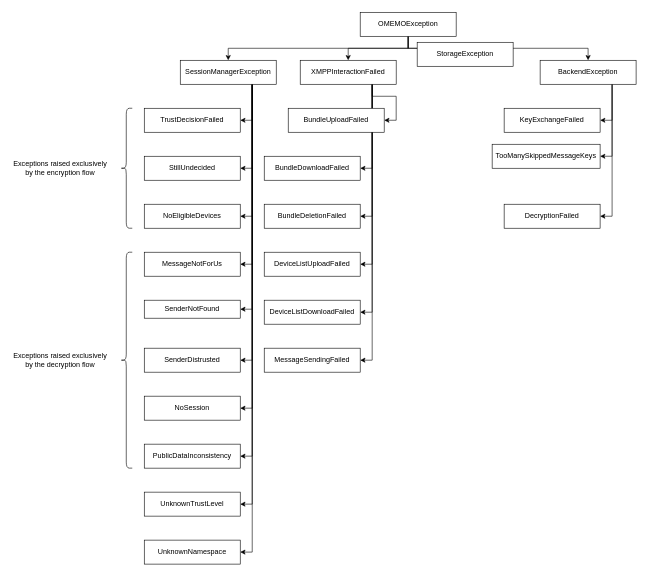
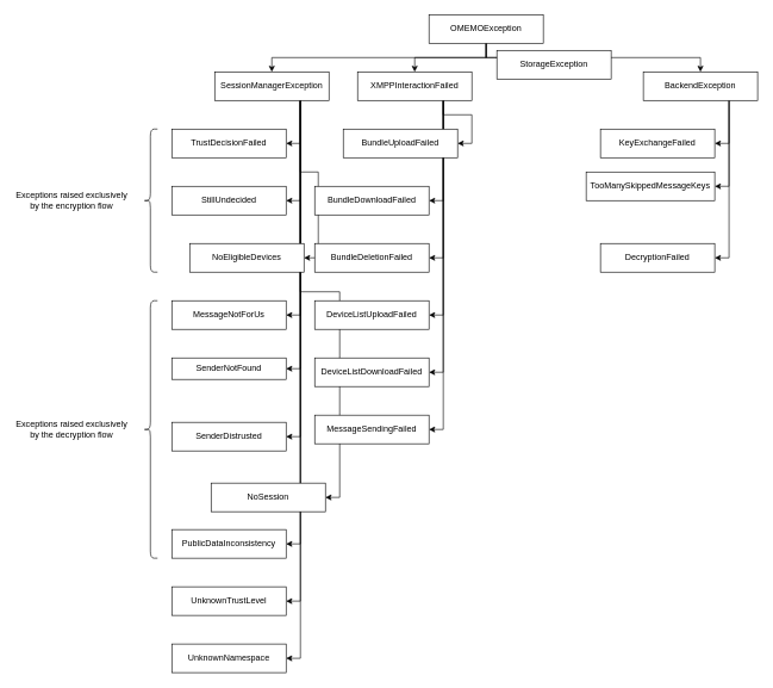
  <mxCell id="0" />
  <mxCell id="1" parent="0" />
  <mxCell id="2" style="edgeStyle=orthogonalEdgeStyle;rounded=0;orthogonalLoop=1;jettySize=auto;html=1;exitX=0.5;exitY=1;exitDx=0;exitDy=0;entryX=0.5;entryY=0;entryDx=0;entryDy=0;" parent="1" source="6" target="17" edge="1"><mxGeometry relative="1" as="geometry" /></mxCell>
  <mxCell id="3" style="edgeStyle=orthogonalEdgeStyle;rounded=0;orthogonalLoop=1;jettySize=auto;html=1;exitX=0.5;exitY=1;exitDx=0;exitDy=0;entryX=0.5;entryY=0;entryDx=0;entryDy=0;" parent="1" source="6" target="24" edge="1"><mxGeometry relative="1" as="geometry" /></mxCell>
  <mxCell id="4" style="edgeStyle=orthogonalEdgeStyle;rounded=0;orthogonalLoop=1;jettySize=auto;html=1;exitX=0.5;exitY=1;exitDx=0;exitDy=0;entryX=0.5;entryY=0;entryDx=0;entryDy=0;" parent="1" source="6" target="25" edge="1"><mxGeometry relative="1" as="geometry" /></mxCell>
  <mxCell id="5" style="edgeStyle=orthogonalEdgeStyle;rounded=0;orthogonalLoop=1;jettySize=auto;html=1;exitX=0.5;exitY=1;exitDx=0;exitDy=0;entryX=0.5;entryY=0;entryDx=0;entryDy=0;" parent="1" source="6" target="29" edge="1"><mxGeometry relative="1" as="geometry" /></mxCell>
  <mxCell id="6" value="&lt;div&gt;OMEMOException&lt;/div&gt;" style="rounded=0;whiteSpace=wrap;html=1;" parent="1" vertex="1"><mxGeometry x="600" y="20" width="160" height="40" as="geometry" /></mxCell>
  <mxCell id="7" style="edgeStyle=orthogonalEdgeStyle;rounded=0;orthogonalLoop=1;jettySize=auto;html=1;exitX=0.75;exitY=1;exitDx=0;exitDy=0;entryX=1;entryY=0.5;entryDx=0;entryDy=0;" parent="1" source="17" target="30" edge="1"><mxGeometry relative="1" as="geometry" /></mxCell>
  <mxCell id="8" style="edgeStyle=orthogonalEdgeStyle;rounded=0;orthogonalLoop=1;jettySize=auto;html=1;exitX=0.75;exitY=1;exitDx=0;exitDy=0;entryX=1;entryY=0.5;entryDx=0;entryDy=0;" parent="1" source="17" target="31" edge="1"><mxGeometry relative="1" as="geometry" /></mxCell>
  <mxCell id="9" style="edgeStyle=orthogonalEdgeStyle;rounded=0;orthogonalLoop=1;jettySize=auto;html=1;exitX=0.75;exitY=1;exitDx=0;exitDy=0;entryX=1;entryY=0.5;entryDx=0;entryDy=0;" parent="1" source="17" target="32" edge="1"><mxGeometry relative="1" as="geometry" /></mxCell>
  <mxCell id="10" style="edgeStyle=orthogonalEdgeStyle;rounded=0;orthogonalLoop=1;jettySize=auto;html=1;exitX=0.75;exitY=1;exitDx=0;exitDy=0;entryX=1;entryY=0.5;entryDx=0;entryDy=0;" parent="1" source="17" target="33" edge="1"><mxGeometry relative="1" as="geometry" /></mxCell>
  <mxCell id="11" style="edgeStyle=orthogonalEdgeStyle;rounded=0;orthogonalLoop=1;jettySize=auto;html=1;exitX=0.75;exitY=1;exitDx=0;exitDy=0;entryX=1;entryY=0.5;entryDx=0;entryDy=0;" parent="1" source="17" target="34" edge="1"><mxGeometry relative="1" as="geometry" /></mxCell>
  <mxCell id="12" style="edgeStyle=orthogonalEdgeStyle;rounded=0;orthogonalLoop=1;jettySize=auto;html=1;exitX=0.75;exitY=1;exitDx=0;exitDy=0;entryX=1;entryY=0.5;entryDx=0;entryDy=0;" parent="1" source="17" target="42" edge="1"><mxGeometry relative="1" as="geometry" /></mxCell>
  <mxCell id="13" style="edgeStyle=orthogonalEdgeStyle;rounded=0;orthogonalLoop=1;jettySize=auto;html=1;exitX=0.75;exitY=1;exitDx=0;exitDy=0;entryX=1;entryY=0.5;entryDx=0;entryDy=0;" parent="1" source="17" target="43" edge="1"><mxGeometry relative="1" as="geometry" /></mxCell>
  <mxCell id="14" style="edgeStyle=orthogonalEdgeStyle;rounded=0;orthogonalLoop=1;jettySize=auto;html=1;exitX=0.75;exitY=1;exitDx=0;exitDy=0;entryX=1;entryY=0.5;entryDx=0;entryDy=0;" parent="1" source="17" target="44" edge="1"><mxGeometry relative="1" as="geometry" /></mxCell>
  <mxCell id="15" style="edgeStyle=orthogonalEdgeStyle;rounded=0;orthogonalLoop=1;jettySize=auto;html=1;exitX=0.75;exitY=1;exitDx=0;exitDy=0;entryX=1;entryY=0.5;entryDx=0;entryDy=0;" parent="1" source="17" target="45" edge="1"><mxGeometry relative="1" as="geometry" /></mxCell>
  <mxCell id="16" style="edgeStyle=orthogonalEdgeStyle;rounded=0;orthogonalLoop=1;jettySize=auto;html=1;exitX=0.75;exitY=1;exitDx=0;exitDy=0;entryX=1;entryY=0.5;entryDx=0;entryDy=0;" parent="1" source="17" target="46" edge="1"><mxGeometry relative="1" as="geometry" /></mxCell>
  <mxCell id="17" value="SessionManagerException" style="rounded=0;whiteSpace=wrap;html=1;" parent="1" vertex="1"><mxGeometry x="300" y="100" width="160" height="40" as="geometry" /></mxCell>
  <mxCell id="18" style="edgeStyle=orthogonalEdgeStyle;rounded=0;orthogonalLoop=1;jettySize=auto;html=1;exitX=0.75;exitY=1;exitDx=0;exitDy=0;entryX=1;entryY=0.5;entryDx=0;entryDy=0;" parent="1" source="24" target="35" edge="1"><mxGeometry relative="1" as="geometry" /></mxCell>
  <mxCell id="19" style="edgeStyle=orthogonalEdgeStyle;rounded=0;orthogonalLoop=1;jettySize=auto;html=1;exitX=0.75;exitY=1;exitDx=0;exitDy=0;entryX=1;entryY=0.5;entryDx=0;entryDy=0;" parent="1" source="24" target="36" edge="1"><mxGeometry relative="1" as="geometry" /></mxCell>
  <mxCell id="20" style="edgeStyle=orthogonalEdgeStyle;rounded=0;orthogonalLoop=1;jettySize=auto;html=1;exitX=0.75;exitY=1;exitDx=0;exitDy=0;entryX=1;entryY=0.5;entryDx=0;entryDy=0;" parent="1" source="24" target="37" edge="1"><mxGeometry relative="1" as="geometry" /></mxCell>
  <mxCell id="21" style="edgeStyle=orthogonalEdgeStyle;rounded=0;orthogonalLoop=1;jettySize=auto;html=1;exitX=0.75;exitY=1;exitDx=0;exitDy=0;entryX=1;entryY=0.5;entryDx=0;entryDy=0;" parent="1" source="24" target="38" edge="1"><mxGeometry relative="1" as="geometry" /></mxCell>
  <mxCell id="22" style="edgeStyle=orthogonalEdgeStyle;rounded=0;orthogonalLoop=1;jettySize=auto;html=1;exitX=0.75;exitY=1;exitDx=0;exitDy=0;entryX=1;entryY=0.5;entryDx=0;entryDy=0;" parent="1" source="24" target="39" edge="1"><mxGeometry relative="1" as="geometry" /></mxCell>
  <mxCell id="23" style="edgeStyle=orthogonalEdgeStyle;rounded=0;orthogonalLoop=1;jettySize=auto;html=1;exitX=0.75;exitY=1;exitDx=0;exitDy=0;entryX=1;entryY=0.5;entryDx=0;entryDy=0;" parent="1" source="24" target="40" edge="1"><mxGeometry relative="1" as="geometry" /></mxCell>
  <mxCell id="24" value="XMPPInteractionFailed" style="rounded=0;whiteSpace=wrap;html=1;" parent="1" vertex="1"><mxGeometry x="500" y="100" width="160" height="40" as="geometry" /></mxCell>
  <mxCell id="25" value="StorageException" style="rounded=0;whiteSpace=wrap;html=1;" parent="1" vertex="1"><mxGeometry x="695" y="70" width="160" height="40" as="geometry" /></mxCell>
  <mxCell id="26" style="edgeStyle=orthogonalEdgeStyle;rounded=0;orthogonalLoop=1;jettySize=auto;html=1;exitX=0.75;exitY=1;exitDx=0;exitDy=0;entryX=1;entryY=0.5;entryDx=0;entryDy=0;" parent="1" source="29" target="41" edge="1"><mxGeometry relative="1" as="geometry" /></mxCell>
  <mxCell id="27" style="edgeStyle=orthogonalEdgeStyle;rounded=0;orthogonalLoop=1;jettySize=auto;html=1;exitX=0.75;exitY=1;exitDx=0;exitDy=0;entryX=1;entryY=0.5;entryDx=0;entryDy=0;" parent="1" source="29" target="51" edge="1"><mxGeometry relative="1" as="geometry" /></mxCell>
  <mxCell id="28" style="edgeStyle=orthogonalEdgeStyle;rounded=0;orthogonalLoop=1;jettySize=auto;html=1;exitX=0.75;exitY=1;exitDx=0;exitDy=0;entryX=1;entryY=0.5;entryDx=0;entryDy=0;" edge="1" parent="1" source="29" target="52"><mxGeometry relative="1" as="geometry" /></mxCell>
  <mxCell id="29" value="BackendException" style="rounded=0;whiteSpace=wrap;html=1;" parent="1" vertex="1"><mxGeometry x="900" y="100" width="160" height="40" as="geometry" /></mxCell>
  <mxCell id="30" value="UnknownTrustLevel" style="rounded=0;whiteSpace=wrap;html=1;" parent="1" vertex="1"><mxGeometry x="240" y="820" width="160" height="40" as="geometry" /></mxCell>
  <mxCell id="31" value="&lt;div&gt;TrustDecisionFailed&lt;/div&gt;" style="rounded=0;whiteSpace=wrap;html=1;" parent="1" vertex="1"><mxGeometry x="240" y="180" width="160" height="40" as="geometry" /></mxCell>
  <mxCell id="32" value="StillUndecided" style="rounded=0;whiteSpace=wrap;html=1;" parent="1" vertex="1"><mxGeometry x="240" y="260" width="160" height="40" as="geometry" /></mxCell>
- <mxCell id="33" value="NoEligibleDevices" style="rounded=0;whiteSpace=wrap;html=1;" parent="1" vertex="1"><mxGeometry x="240" y="340" width="160" height="40" as="geometry" /></mxCell>
+ <mxCell id="33" value="NoEligibleDevices" style="rounded=0;whiteSpace=wrap;html=1;" parent="1" vertex="1"><mxGeometry x="265" y="340" width="160" height="40" as="geometry" /></mxCell>
  <mxCell id="34" value="UnknownNamespace" style="rounded=0;whiteSpace=wrap;html=1;" parent="1" vertex="1"><mxGeometry x="240" y="900" width="160" height="40" as="geometry" /></mxCell>
  <mxCell id="35" value="BundleUploadFailed" style="rounded=0;whiteSpace=wrap;html=1;" parent="1" vertex="1"><mxGeometry x="480" y="180" width="160" height="40" as="geometry" /></mxCell>
  <mxCell id="36" value="BundleDownloadFailed" style="rounded=0;whiteSpace=wrap;html=1;" parent="1" vertex="1"><mxGeometry x="440" y="260" width="160" height="40" as="geometry" /></mxCell>
  <mxCell id="37" value="BundleDeletionFailed" style="rounded=0;whiteSpace=wrap;html=1;" parent="1" vertex="1"><mxGeometry x="440" y="340" width="160" height="40" as="geometry" /></mxCell>
  <mxCell id="38" value="DeviceListUploadFailed" style="rounded=0;whiteSpace=wrap;html=1;" parent="1" vertex="1"><mxGeometry x="440" y="420" width="160" height="40" as="geometry" /></mxCell>
  <mxCell id="39" value="DeviceListDownloadFailed" style="rounded=0;whiteSpace=wrap;html=1;" parent="1" vertex="1"><mxGeometry x="440" y="500" width="160" height="40" as="geometry" /></mxCell>
  <mxCell id="40" value="MessageSendingFailed" style="rounded=0;whiteSpace=wrap;html=1;" parent="1" vertex="1"><mxGeometry x="440" y="580" width="160" height="40" as="geometry" /></mxCell>
  <mxCell id="41" value="KeyExchangeFailed" style="rounded=0;whiteSpace=wrap;html=1;" parent="1" vertex="1"><mxGeometry x="840" y="180" width="160" height="40" as="geometry" /></mxCell>
  <mxCell id="42" value="MessageNotForUs" style="rounded=0;whiteSpace=wrap;html=1;" parent="1" vertex="1"><mxGeometry x="240" y="420" width="160" height="40" as="geometry" /></mxCell>
  <mxCell id="43" value="SenderNotFound" style="rounded=0;whiteSpace=wrap;html=1;" parent="1" vertex="1"><mxGeometry x="240" y="500" width="160" height="30" as="geometry" /></mxCell>
- <mxCell id="44" value="SenderDistrusted" style="rounded=0;whiteSpace=wrap;html=1;" parent="1" vertex="1"><mxGeometry x="240" y="580" width="160" height="40" as="geometry" /></mxCell>
- <mxCell id="45" value="NoSession" style="rounded=0;whiteSpace=wrap;html=1;" parent="1" vertex="1"><mxGeometry x="240" y="660" width="160" height="40" as="geometry" /></mxCell>
+ <mxCell id="44" value="SenderDistrusted" style="rounded=0;whiteSpace=wrap;html=1;" parent="1" vertex="1"><mxGeometry x="240" y="590" width="160" height="40" as="geometry" /></mxCell>
+ <mxCell id="45" value="NoSession" style="rounded=0;whiteSpace=wrap;html=1;" parent="1" vertex="1"><mxGeometry x="295" y="675" width="160" height="40" as="geometry" /></mxCell>
  <mxCell id="46" value="PublicDataInconsistency" style="rounded=0;whiteSpace=wrap;html=1;" parent="1" vertex="1"><mxGeometry x="240" y="740" width="160" height="40" as="geometry" /></mxCell>
  <mxCell id="47" value="" style="shape=curlyBracket;whiteSpace=wrap;html=1;rounded=1;" parent="1" vertex="1"><mxGeometry x="200" y="180" width="20" height="200" as="geometry" /></mxCell>
  <mxCell id="48" value="Exceptions raised exclusively by the encryption flow" style="text;html=1;strokeColor=none;fillColor=none;align=center;verticalAlign=middle;whiteSpace=wrap;rounded=0;" parent="1" vertex="1"><mxGeometry x="20" y="260" width="160" height="40" as="geometry" /></mxCell>
  <mxCell id="49" value="" style="shape=curlyBracket;whiteSpace=wrap;html=1;rounded=1;" parent="1" vertex="1"><mxGeometry x="200" y="420" width="20" height="360" as="geometry" /></mxCell>
  <mxCell id="50" value="Exceptions raised exclusively by the decryption flow" style="text;html=1;strokeColor=none;fillColor=none;align=center;verticalAlign=middle;whiteSpace=wrap;rounded=0;" parent="1" vertex="1"><mxGeometry x="20" y="580" width="160" height="40" as="geometry" /></mxCell>
  <mxCell id="51" value="TooManySkippedMessageKeys" style="rounded=0;whiteSpace=wrap;html=1;" parent="1" vertex="1"><mxGeometry x="820" y="240" width="180" height="40" as="geometry" /></mxCell>
  <mxCell id="52" value="DecryptionFailed" style="rounded=0;whiteSpace=wrap;html=1;" vertex="1" parent="1"><mxGeometry x="840" y="340" width="160" height="40" as="geometry" /></mxCell>
